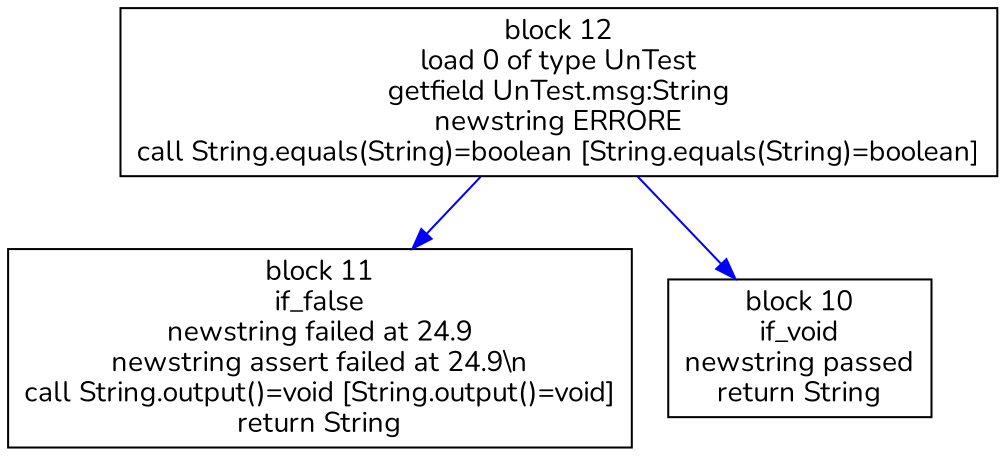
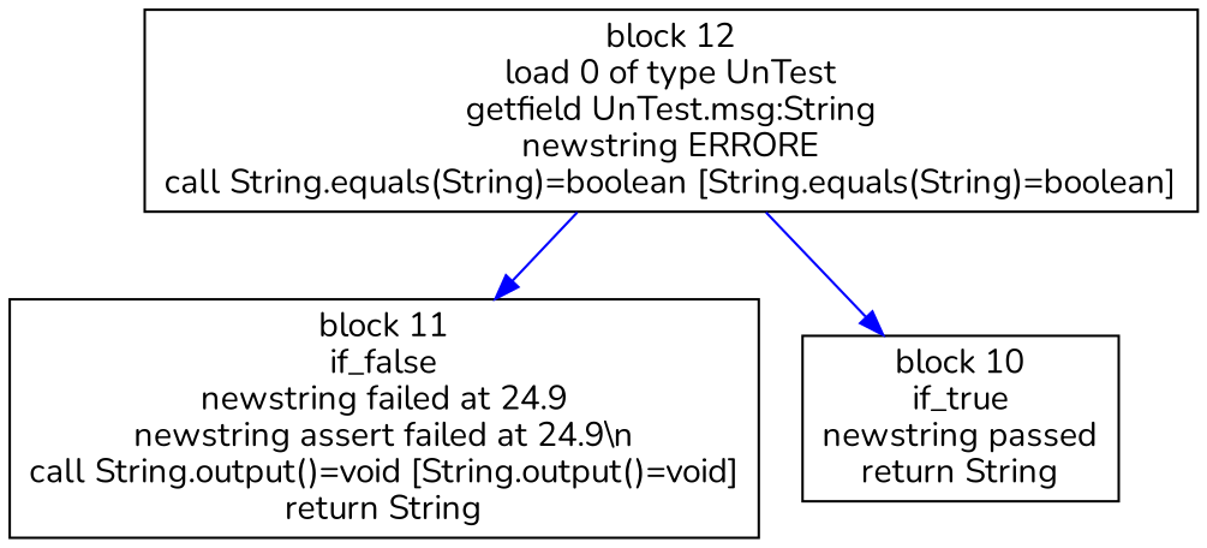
  digraph {
    fontname=Nunito
    node [shape=box fontname=Nunito]
    edge [color=blue fontsize=8 fontname=Nunito]
    n1 [label="block 12\nload 0 of type UnTest\ngetfield UnTest.msg:String\nnewstring ERRORE\ncall String.equals(String)=boolean [String.equals(String)=boolean]"]
    n2 [label="block 11\nif_false\nnewstring failed at 24.9\nnewstring assert failed at 24.9\\n\ncall String.output()=void [String.output()=void]\nreturn String"]
-   n3 [label="block 10\nif_void\nnewstring passed\nreturn String"]
+   n3 [label="block 10\nif_true\nnewstring passed\nreturn String"]
    n1 -> n2
    n1 -> n3
  }
